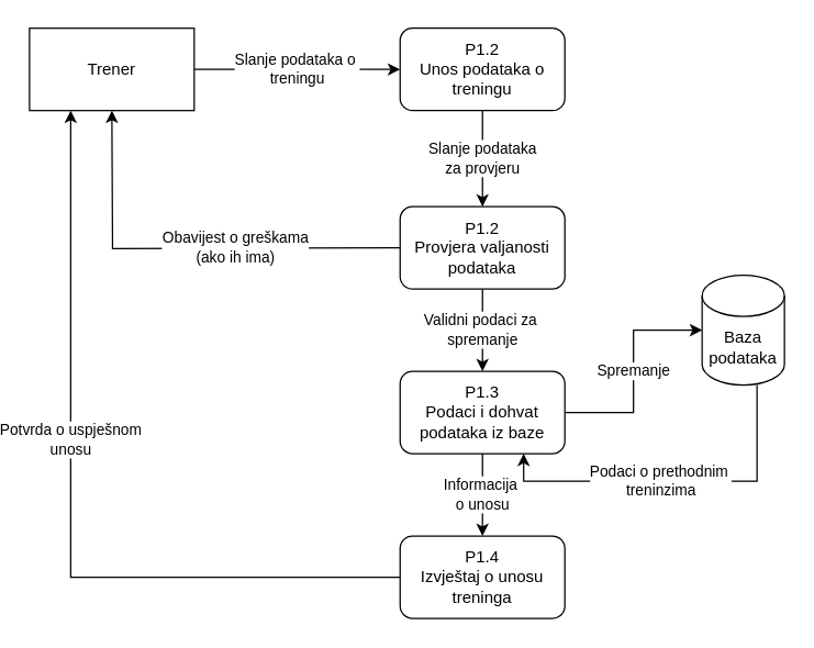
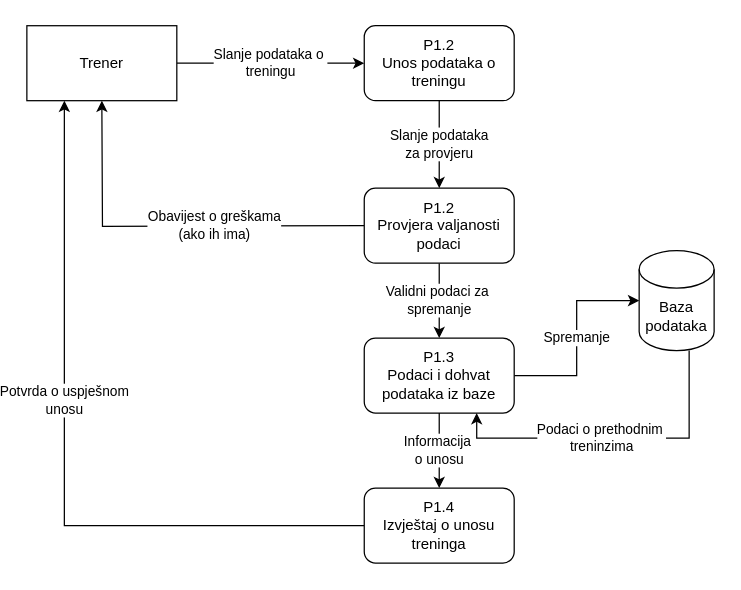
  <mxCell id="0" />
  <mxCell id="1" parent="0" />
  <mxCell id="2" value="Slanje podataka&lt;div&gt;za provjeru&lt;/div&gt;" style="edgeStyle=orthogonalEdgeStyle;rounded=0;orthogonalLoop=1;jettySize=auto;html=1;" edge="1" parent="1" source="3" target="8"><mxGeometry relative="1" as="geometry"><Array as="points"><mxPoint x="350" y="120" /><mxPoint x="350" y="120" /></Array></mxGeometry></mxCell>
  <mxCell id="3" value="P1.2&lt;div&gt;Unos podataka o treningu&lt;/div&gt;" style="rounded=1;whiteSpace=wrap;html=1;" vertex="1" parent="1"><mxGeometry x="290" y="20" width="120" height="60" as="geometry" /></mxCell>
  <mxCell id="4" value="Slanje podataka o&amp;nbsp;&lt;div&gt;treningu&lt;/div&gt;" style="edgeStyle=orthogonalEdgeStyle;rounded=0;orthogonalLoop=1;jettySize=auto;html=1;entryX=0;entryY=0.5;entryDx=0;entryDy=0;" edge="1" parent="1" source="5" target="3"><mxGeometry relative="1" as="geometry"><mxPoint x="230" y="50" as="targetPoint" /></mxGeometry></mxCell>
  <mxCell id="5" value="Trener" style="rounded=0;whiteSpace=wrap;html=1;" vertex="1" parent="1"><mxGeometry x="20" y="20" width="120" height="60" as="geometry" /></mxCell>
  <mxCell id="6" value="Obavijest o greškama&lt;div&gt;(ako ih ima)&lt;/div&gt;" style="edgeStyle=orthogonalEdgeStyle;rounded=0;orthogonalLoop=1;jettySize=auto;html=1;entryX=0.5;entryY=1;entryDx=0;entryDy=0;" edge="1" parent="1"><mxGeometry x="-0.226" relative="1" as="geometry"><mxPoint x="290" y="180" as="sourcePoint" /><mxPoint x="80" y="80" as="targetPoint" /><mxPoint as="offset" /></mxGeometry></mxCell>
  <mxCell id="7" value="Validni podaci za&amp;nbsp;&lt;div&gt;spremanje&lt;/div&gt;" style="edgeStyle=orthogonalEdgeStyle;rounded=0;orthogonalLoop=1;jettySize=auto;html=1;" edge="1" parent="1" source="8" target="11"><mxGeometry relative="1" as="geometry" /></mxCell>
- <mxCell id="8" value="P1.2&lt;div&gt;Provjera valjanosti podataka&lt;/div&gt;" style="rounded=1;whiteSpace=wrap;html=1;" vertex="1" parent="1"><mxGeometry x="290" y="150" width="120" height="60" as="geometry" /></mxCell>
+ <mxCell id="8" value="P1.2&lt;div&gt;Provjera valjanosti podaci&lt;/div&gt;" style="rounded=1;whiteSpace=wrap;html=1;" vertex="1" parent="1"><mxGeometry x="290" y="150" width="120" height="60" as="geometry" /></mxCell>
  <mxCell id="9" value="Spremanje" style="edgeStyle=orthogonalEdgeStyle;rounded=0;orthogonalLoop=1;jettySize=auto;html=1;" edge="1" parent="1" source="11" target="15"><mxGeometry relative="1" as="geometry" /></mxCell>
  <mxCell id="10" value="Informacija&amp;nbsp;&lt;div&gt;o unosu&lt;/div&gt;" style="edgeStyle=orthogonalEdgeStyle;rounded=0;orthogonalLoop=1;jettySize=auto;html=1;" edge="1" parent="1" source="11" target="13"><mxGeometry relative="1" as="geometry" /></mxCell>
  <mxCell id="11" value="P1.3&lt;div&gt;Podaci i dohvat podataka iz baze&lt;/div&gt;" style="rounded=1;whiteSpace=wrap;html=1;" vertex="1" parent="1"><mxGeometry x="290" y="270" width="120" height="60" as="geometry" /></mxCell>
  <mxCell id="12" value="Potvrda o uspješnom&lt;div&gt;&amp;nbsp;unosu&amp;nbsp;&lt;/div&gt;" style="edgeStyle=orthogonalEdgeStyle;rounded=0;orthogonalLoop=1;jettySize=auto;html=1;entryX=0.25;entryY=1;entryDx=0;entryDy=0;" edge="1" parent="1" source="13" target="5"><mxGeometry x="0.172" relative="1" as="geometry"><mxPoint x="190" y="420" as="targetPoint" /><mxPoint as="offset" /></mxGeometry></mxCell>
  <mxCell id="13" value="P1.4&lt;div&gt;Izvještaj o unosu treninga&lt;/div&gt;" style="rounded=1;whiteSpace=wrap;html=1;" vertex="1" parent="1"><mxGeometry x="290" y="390" width="120" height="60" as="geometry" /></mxCell>
  <mxCell id="14" value="Podaci o prethodnim&amp;nbsp;&lt;div&gt;treninzima&lt;/div&gt;" style="edgeStyle=orthogonalEdgeStyle;rounded=0;orthogonalLoop=1;jettySize=auto;html=1;entryX=0.75;entryY=1;entryDx=0;entryDy=0;" edge="1" parent="1" source="15" target="11"><mxGeometry x="0.077" relative="1" as="geometry"><mxPoint x="540" y="370" as="targetPoint" /><Array as="points"><mxPoint x="550" y="350" /><mxPoint x="380" y="350" /></Array><mxPoint as="offset" /></mxGeometry></mxCell>
  <mxCell id="15" value="Baza podataka" style="shape=cylinder3;whiteSpace=wrap;html=1;boundedLbl=1;backgroundOutline=1;size=15;" vertex="1" parent="1"><mxGeometry x="510" y="200" width="60" height="80" as="geometry" /></mxCell>
